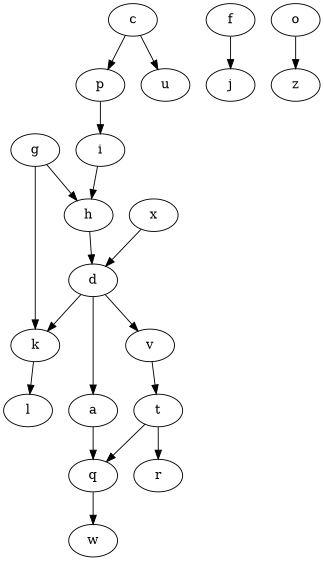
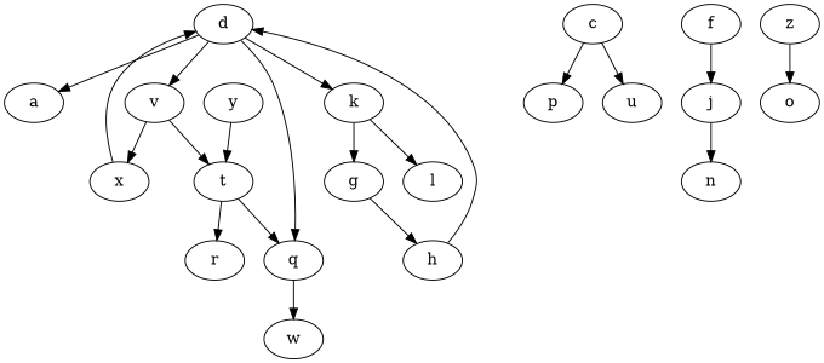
  digraph {
    a
    q
    v
    x
    t
    w
    d
    r
    k
    g
    l
    h
+   y
    c
    p
    u
-   i
    f
    j
+   n
    o
    z
-   a -> q
+   d -> q
    q -> w
+   v -> x
    v -> t
    x -> d
    t -> q
    t -> r
    d -> a
    d -> v
    d -> k
-   g -> k
+   k -> g
    k -> l
    g -> h
    h -> d
+   y -> t
    c -> p
    c -> u
-   p -> i
-   i -> h
    f -> j
-   o -> z
+   j -> n
+   z -> o
  }
